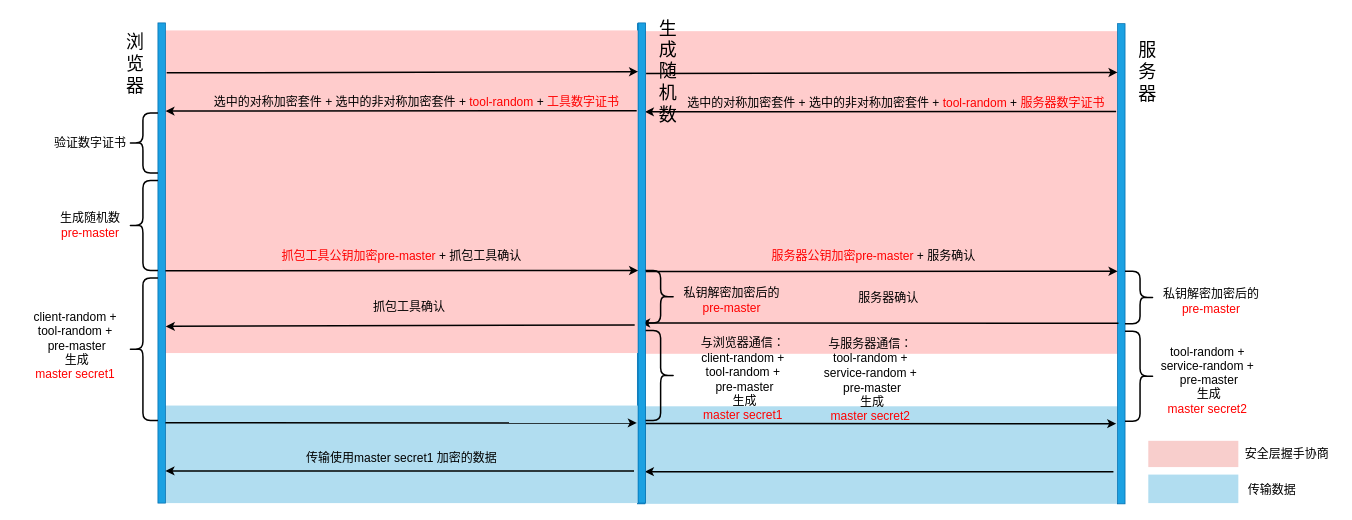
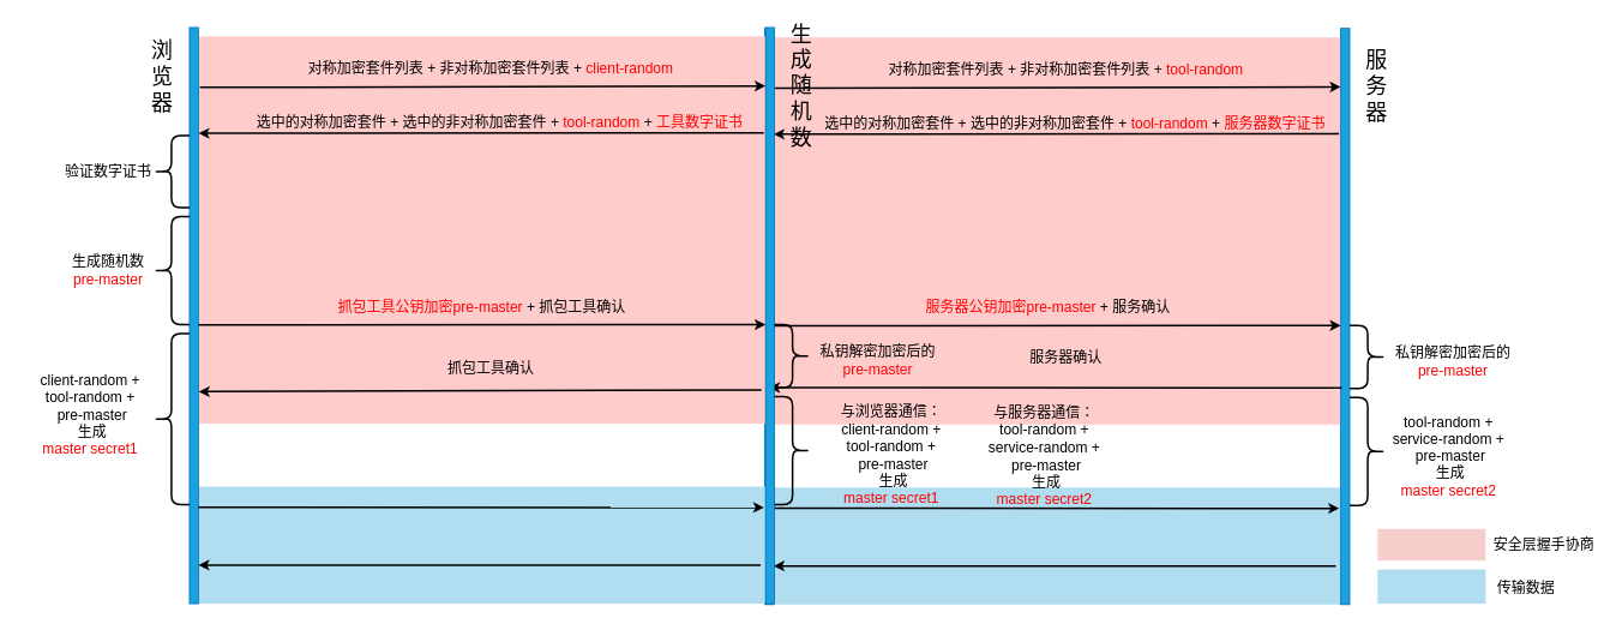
  <mxCell id="0" />
  <mxCell id="1" parent="0" />
  <mxCell id="2" value="" style="rounded=0;whiteSpace=wrap;html=1;strokeColor=none;strokeWidth=2;fontSize=16;fillColor=#b1ddf0;" vertex="1" parent="1"><mxGeometry x="859" y="541" width="630" height="130" as="geometry" /></mxCell>
  <mxCell id="3" value="" style="rounded=0;whiteSpace=wrap;html=1;strokeColor=none;strokeWidth=2;fontSize=16;fillColor=#ffcccc;" vertex="1" parent="1"><mxGeometry x="859" y="41" width="630" height="430" as="geometry" /></mxCell>
  <mxCell id="4" value="" style="rounded=0;whiteSpace=wrap;html=1;fillColor=#1ba1e2;fontColor=#000000;strokeColor=#006EAF;fontSize=16;" vertex="1" parent="1"><mxGeometry x="849" y="31" width="10" height="640" as="geometry" /></mxCell>
  <mxCell id="5" value="" style="rounded=0;whiteSpace=wrap;html=1;fillColor=#1ba1e2;fontColor=#000000;strokeColor=#006EAF;fontSize=16;" vertex="1" parent="1"><mxGeometry x="1489" y="31" width="10" height="640" as="geometry" /></mxCell>
  <mxCell id="6" value="服务器" style="text;html=1;strokeColor=none;fillColor=none;align=center;verticalAlign=middle;whiteSpace=wrap;rounded=0;fontColor=#000000;fontSize=24;" vertex="1" parent="1"><mxGeometry x="1509" y="31" width="40" height="130" as="geometry" /></mxCell>
  <mxCell id="7" value="" style="endArrow=classic;html=1;fontColor=#000000;exitX=1.167;exitY=0.104;exitDx=0;exitDy=0;exitPerimeter=0;strokeWidth=2;strokeColor=#000000;fontSize=16;" edge="1" source="4" parent="1"><mxGeometry width="50" height="50" relative="1" as="geometry"><mxPoint x="1029" y="411" as="sourcePoint" /><mxPoint x="1489" y="96" as="targetPoint" /></mxGeometry></mxCell>
  <mxCell id="8" value="服务器确认" style="text;html=1;strokeColor=none;fillColor=none;align=center;verticalAlign=middle;whiteSpace=wrap;rounded=0;fontColor=#000000;fontSize=16;" vertex="1" parent="1"><mxGeometry x="1119" y="381" width="130" height="30" as="geometry" /></mxCell>
  <mxCell id="9" value="&lt;font color=&quot;#ff0000&quot;&gt;服务器公钥加密pre-master&lt;/font&gt; + 服务确认" style="text;html=1;strokeColor=none;fillColor=none;align=center;verticalAlign=middle;whiteSpace=wrap;rounded=0;fontColor=#000000;fontSize=16;" vertex="1" parent="1"><mxGeometry x="1009" y="331" width="310" height="20" as="geometry" /></mxCell>
+ <mxCell id="10" value="对称加密套件列表 + 非对称加密套件列表 + &lt;font color=&quot;#ff0000&quot;&gt;tool-random&lt;/font&gt;" style="text;html=1;strokeColor=none;fillColor=none;align=center;verticalAlign=middle;whiteSpace=wrap;rounded=0;fontColor=#000000;fontSize=16;" vertex="1" parent="1"><mxGeometry x="939" y="51" width="490" height="50" as="geometry" /></mxCell>
  <mxCell id="11" value="" style="endArrow=classic;html=1;strokeColor=#000000;strokeWidth=2;fontColor=#000000;exitX=-0.189;exitY=0.183;exitDx=0;exitDy=0;exitPerimeter=0;entryX=0;entryY=0.25;entryDx=0;entryDy=0;fontSize=16;" edge="1" source="5" target="3" parent="1"><mxGeometry width="50" height="50" relative="1" as="geometry"><mxPoint x="1029" y="291" as="sourcePoint" /><mxPoint x="1079" y="241" as="targetPoint" /></mxGeometry></mxCell>
  <mxCell id="12" value="选中的对称加密套件 + 选中的非对称加密套件 +&lt;font color=&quot;#ff0000&quot;&gt;&amp;nbsp;tool-random&lt;/font&gt; + &lt;font color=&quot;#ff0000&quot;&gt;服务器数字证书&lt;/font&gt;" style="text;html=1;strokeColor=none;fillColor=none;align=center;verticalAlign=middle;whiteSpace=wrap;rounded=0;fontColor=#000000;fontSize=16;" vertex="1" parent="1"><mxGeometry x="909" y="111" width="570" height="50" as="geometry" /></mxCell>
  <mxCell id="13" value="" style="endArrow=classic;html=1;strokeColor=#000000;strokeWidth=2;fontColor=#000000;exitX=1;exitY=0.516;exitDx=0;exitDy=0;fontSize=16;exitPerimeter=0;" edge="1" source="4" parent="1"><mxGeometry width="50" height="50" relative="1" as="geometry"><mxPoint x="1029" y="371" as="sourcePoint" /><mxPoint x="1489" y="361" as="targetPoint" /></mxGeometry></mxCell>
  <mxCell id="14" value="" style="shape=curlyBracket;whiteSpace=wrap;html=1;rounded=1;flipH=1;labelPosition=right;verticalLabelPosition=middle;align=left;verticalAlign=middle;strokeColor=#000000;strokeWidth=2;fontColor=#000000;fontSize=16;" vertex="1" parent="1"><mxGeometry x="1499" y="361" width="40" height="70" as="geometry" /></mxCell>
  <mxCell id="15" value="私钥解密加密后的&lt;br&gt;&lt;font color=&quot;#ff0000&quot;&gt;pre-master&lt;/font&gt;" style="text;html=1;strokeColor=none;fillColor=none;align=center;verticalAlign=middle;whiteSpace=wrap;rounded=0;strokeWidth=2;fontColor=#000000;fontSize=16;" vertex="1" parent="1"><mxGeometry x="1519" y="381" width="190" height="40" as="geometry" /></mxCell>
  <mxCell id="16" value="" style="endArrow=classic;html=1;strokeColor=#000000;strokeWidth=2;fontColor=#000000;exitX=0.121;exitY=0.624;exitDx=0;exitDy=0;exitPerimeter=0;fontSize=16;" edge="1" source="5" parent="1"><mxGeometry width="50" height="50" relative="1" as="geometry"><mxPoint x="909" y="441" as="sourcePoint" /><mxPoint x="854" y="430" as="targetPoint" /></mxGeometry></mxCell>
  <mxCell id="17" value="tool-random + &lt;br&gt;service-random +&lt;br&gt;&amp;nbsp;pre-master&lt;br style=&quot;font-size: 16px;&quot;&gt;&amp;nbsp;生成&lt;br style=&quot;font-size: 16px;&quot;&gt;&lt;font color=&quot;#ff0000&quot;&gt;master secret2&lt;/font&gt;" style="text;html=1;strokeColor=none;fillColor=none;align=center;verticalAlign=middle;whiteSpace=wrap;rounded=0;strokeWidth=2;fontColor=#000000;fontSize=16;" vertex="1" parent="1"><mxGeometry x="1519" y="461" width="180" height="90" as="geometry" /></mxCell>
  <mxCell id="18" value="" style="shape=curlyBracket;whiteSpace=wrap;html=1;rounded=1;flipH=1;labelPosition=right;verticalLabelPosition=middle;align=left;verticalAlign=middle;strokeColor=#000000;strokeWidth=2;fontColor=#000000;fontSize=16;" vertex="1" parent="1"><mxGeometry x="1499" y="441" width="40" height="120" as="geometry" /></mxCell>
  <mxCell id="19" value="" style="endArrow=classic;html=1;strokeColor=#000000;strokeWidth=2;fontColor=#000000;fontSize=16;entryX=-0.166;entryY=0.833;entryDx=0;entryDy=0;entryPerimeter=0;" edge="1" target="5" parent="1"><mxGeometry width="50" height="50" relative="1" as="geometry"><mxPoint x="859" y="564" as="sourcePoint" /><mxPoint x="1479" y="561" as="targetPoint" /></mxGeometry></mxCell>
  <mxCell id="20" value="" style="endArrow=classic;html=1;strokeColor=#000000;strokeWidth=2;fontColor=#000000;exitX=-0.548;exitY=0.933;exitDx=0;exitDy=0;exitPerimeter=0;entryX=1;entryY=0.933;entryDx=0;entryDy=0;entryPerimeter=0;fontSize=16;" edge="1" source="5" target="4" parent="1"><mxGeometry width="50" height="50" relative="1" as="geometry"><mxPoint x="1019" y="551" as="sourcePoint" /><mxPoint x="1069" y="501" as="targetPoint" /></mxGeometry></mxCell>
  <mxCell id="21" value="" style="rounded=0;whiteSpace=wrap;html=1;strokeColor=none;strokeWidth=2;fontSize=16;fillColor=#b1ddf0;" parent="1" vertex="1"><mxGeometry x="220" y="540" width="630" height="130" as="geometry" /></mxCell>
  <mxCell id="22" value="" style="rounded=0;whiteSpace=wrap;html=1;strokeColor=none;strokeWidth=2;fontSize=16;fillColor=#ffcccc;" parent="1" vertex="1"><mxGeometry x="220" y="40" width="630" height="430" as="geometry" /></mxCell>
  <mxCell id="23" value="" style="rounded=0;whiteSpace=wrap;html=1;fillColor=#1ba1e2;fontColor=#000000;strokeColor=#006EAF;fontSize=16;" parent="1" vertex="1"><mxGeometry x="210" y="30" width="10" height="640" as="geometry" /></mxCell>
  <mxCell id="24" value="" style="rounded=0;whiteSpace=wrap;html=1;fillColor=#1ba1e2;fontColor=#000000;strokeColor=#006EAF;fontSize=16;" parent="1" vertex="1"><mxGeometry x="850" y="30" width="10" height="640" as="geometry" /></mxCell>
  <mxCell id="25" value="&lt;font style=&quot;font-size: 24px;&quot;&gt;浏览器&lt;/font&gt;" style="text;html=1;strokeColor=none;fillColor=none;align=center;verticalAlign=middle;whiteSpace=wrap;rounded=0;fontColor=#000000;fontSize=16;" parent="1" vertex="1"><mxGeometry x="160" y="20" width="40" height="130" as="geometry" /></mxCell>
  <mxCell id="26" value="生成随机数" style="text;html=1;strokeColor=none;fillColor=none;align=center;verticalAlign=middle;whiteSpace=wrap;rounded=0;fontColor=#000000;fontSize=24;" parent="1" vertex="1"><mxGeometry x="870" y="30" width="40" height="130" as="geometry" /></mxCell>
  <mxCell id="27" value="" style="endArrow=classic;html=1;fontColor=#000000;exitX=1.167;exitY=0.104;exitDx=0;exitDy=0;exitPerimeter=0;strokeWidth=2;strokeColor=#000000;fontSize=16;" parent="1" source="23" edge="1"><mxGeometry width="50" height="50" relative="1" as="geometry"><mxPoint x="390" y="410" as="sourcePoint" /><mxPoint x="850" y="95" as="targetPoint" /></mxGeometry></mxCell>
  <mxCell id="28" value="抓包工具确认" style="text;html=1;strokeColor=none;fillColor=none;align=center;verticalAlign=middle;whiteSpace=wrap;rounded=0;fontColor=#000000;fontSize=16;" parent="1" vertex="1"><mxGeometry x="480" y="393" width="130" height="30" as="geometry" /></mxCell>
  <mxCell id="29" value="&lt;font color=&quot;#ff0000&quot;&gt;抓包工具公钥加密pre-master&lt;/font&gt; + 抓包工具确认" style="text;html=1;strokeColor=none;fillColor=none;align=center;verticalAlign=middle;whiteSpace=wrap;rounded=0;fontColor=#000000;fontSize=16;" parent="1" vertex="1"><mxGeometry x="360" y="331" width="350" height="20" as="geometry" /></mxCell>
+ <mxCell id="30" value="对称加密套件列表 + 非对称加密套件列表 + &lt;font color=&quot;#ff0000&quot;&gt;client-random&lt;/font&gt;" style="text;html=1;strokeColor=none;fillColor=none;align=center;verticalAlign=middle;whiteSpace=wrap;rounded=0;fontColor=#000000;fontSize=16;" parent="1" vertex="1"><mxGeometry x="300" y="50" width="490" height="50" as="geometry" /></mxCell>
  <mxCell id="31" value="" style="endArrow=classic;html=1;strokeColor=#000000;strokeWidth=2;fontColor=#000000;exitX=-0.189;exitY=0.183;exitDx=0;exitDy=0;exitPerimeter=0;entryX=0;entryY=0.25;entryDx=0;entryDy=0;fontSize=16;" parent="1" source="24" target="22" edge="1"><mxGeometry width="50" height="50" relative="1" as="geometry"><mxPoint x="390" y="290" as="sourcePoint" /><mxPoint x="440" y="240" as="targetPoint" /></mxGeometry></mxCell>
  <mxCell id="32" value="选中的对称加密套件 + 选中的非对称加密套件 +&lt;font color=&quot;#ff0000&quot;&gt;&amp;nbsp;tool-random&lt;/font&gt; + &lt;font color=&quot;#ff0000&quot;&gt;工具数字证书&lt;/font&gt;" style="text;html=1;strokeColor=none;fillColor=none;align=center;verticalAlign=middle;whiteSpace=wrap;rounded=0;fontColor=#000000;fontSize=16;" parent="1" vertex="1"><mxGeometry x="270" y="110" width="570" height="50" as="geometry" /></mxCell>
  <mxCell id="33" value="" style="shape=curlyBracket;whiteSpace=wrap;html=1;rounded=1;labelPosition=left;verticalLabelPosition=middle;align=right;verticalAlign=middle;fontColor=#000000;strokeColor=#000000;strokeWidth=2;fontSize=16;" parent="1" vertex="1"><mxGeometry x="170" y="150" width="40" height="80" as="geometry" /></mxCell>
  <mxCell id="34" value="验证数字证书" style="text;html=1;strokeColor=none;fillColor=none;align=center;verticalAlign=middle;whiteSpace=wrap;rounded=0;strokeWidth=2;fontColor=#000000;fontSize=16;" parent="1" vertex="1"><mxGeometry x="70" y="177.5" width="100" height="25" as="geometry" /></mxCell>
  <mxCell id="35" value="" style="shape=curlyBracket;whiteSpace=wrap;html=1;rounded=1;labelPosition=left;verticalLabelPosition=middle;align=right;verticalAlign=middle;strokeColor=#000000;strokeWidth=2;fontColor=#000000;fontSize=16;" parent="1" vertex="1"><mxGeometry x="170" y="240" width="40" height="120" as="geometry" /></mxCell>
  <mxCell id="36" value="生成随机数 &lt;br&gt;&lt;font color=&quot;#ff0000&quot;&gt;pre-master&lt;/font&gt;" style="text;html=1;strokeColor=none;fillColor=none;align=center;verticalAlign=middle;whiteSpace=wrap;rounded=0;strokeWidth=2;fontColor=#000000;fontSize=16;" parent="1" vertex="1"><mxGeometry x="50" y="285" width="140" height="30" as="geometry" /></mxCell>
  <mxCell id="37" value="" style="endArrow=classic;html=1;strokeColor=#000000;strokeWidth=2;fontColor=#000000;exitX=1;exitY=0.516;exitDx=0;exitDy=0;fontSize=16;exitPerimeter=0;" parent="1" source="23" edge="1"><mxGeometry width="50" height="50" relative="1" as="geometry"><mxPoint x="390" y="370" as="sourcePoint" /><mxPoint x="850" y="360" as="targetPoint" /></mxGeometry></mxCell>
  <mxCell id="38" value="" style="shape=curlyBracket;whiteSpace=wrap;html=1;rounded=1;flipH=1;labelPosition=right;verticalLabelPosition=middle;align=left;verticalAlign=middle;strokeColor=#000000;strokeWidth=2;fontColor=#000000;fontSize=16;" parent="1" vertex="1"><mxGeometry x="860" y="360" width="40" height="70" as="geometry" /></mxCell>
  <mxCell id="39" value="私钥解密加密后的&lt;br&gt;&lt;font color=&quot;#ff0000&quot;&gt;pre-master&lt;/font&gt;" style="text;html=1;strokeColor=none;fillColor=none;align=center;verticalAlign=middle;whiteSpace=wrap;rounded=0;strokeWidth=2;fontColor=#000000;fontSize=16;" parent="1" vertex="1"><mxGeometry x="880" y="380" width="190" height="40" as="geometry" /></mxCell>
  <mxCell id="40" value="" style="endArrow=classic;html=1;strokeColor=#000000;strokeWidth=2;fontColor=#000000;exitX=-0.458;exitY=0.629;exitDx=0;exitDy=0;exitPerimeter=0;fontSize=16;entryX=1.042;entryY=0.632;entryDx=0;entryDy=0;entryPerimeter=0;" parent="1" source="24" target="23" edge="1"><mxGeometry width="50" height="50" relative="1" as="geometry"><mxPoint x="270" y="440" as="sourcePoint" /><mxPoint x="230" y="433" as="targetPoint" /></mxGeometry></mxCell>
  <mxCell id="41" value="" style="shape=curlyBracket;whiteSpace=wrap;html=1;rounded=1;labelPosition=left;verticalLabelPosition=middle;align=right;verticalAlign=middle;strokeColor=#000000;strokeWidth=2;fontColor=#000000;fontSize=16;" parent="1" vertex="1"><mxGeometry x="170" y="370" width="40" height="190" as="geometry" /></mxCell>
  <mxCell id="42" value="client-random + &lt;br&gt;tool-random +&lt;br&gt;&amp;nbsp;pre-master&lt;br style=&quot;font-size: 16px;&quot;&gt;&amp;nbsp;生成&lt;br style=&quot;font-size: 16px;&quot;&gt;&lt;font color=&quot;#ff0000&quot;&gt;master secret1&lt;/font&gt;" style="text;html=1;strokeColor=none;fillColor=none;align=center;verticalAlign=middle;whiteSpace=wrap;rounded=0;strokeWidth=2;fontColor=#000000;fontSize=16;" parent="1" vertex="1"><mxGeometry x="20" y="410" width="160" height="100" as="geometry" /></mxCell>
  <mxCell id="43" value="与浏览器通信：&lt;br&gt;client-random + &lt;br&gt;tool-random +&lt;br&gt;&amp;nbsp;pre-master&lt;br style=&quot;font-size: 16px;&quot;&gt;&amp;nbsp;生成&lt;br style=&quot;font-size: 16px;&quot;&gt;&lt;font color=&quot;#ff0000&quot;&gt;master secret1&lt;/font&gt;" style="text;html=1;strokeColor=none;fillColor=none;align=center;verticalAlign=middle;whiteSpace=wrap;rounded=0;strokeWidth=2;fontColor=#000000;fontSize=16;" parent="1" vertex="1"><mxGeometry x="880" y="460" width="220" height="90" as="geometry" /></mxCell>
  <mxCell id="44" value="" style="shape=curlyBracket;whiteSpace=wrap;html=1;rounded=1;flipH=1;labelPosition=right;verticalLabelPosition=middle;align=left;verticalAlign=middle;strokeColor=#000000;strokeWidth=2;fontColor=#000000;fontSize=16;" parent="1" vertex="1"><mxGeometry x="860" y="440" width="40" height="120" as="geometry" /></mxCell>
  <mxCell id="45" value="" style="endArrow=classic;html=1;strokeColor=#000000;strokeWidth=2;fontColor=#000000;fontSize=16;entryX=-0.166;entryY=0.833;entryDx=0;entryDy=0;entryPerimeter=0;" parent="1" target="24" edge="1"><mxGeometry width="50" height="50" relative="1" as="geometry"><mxPoint x="220" y="563" as="sourcePoint" /><mxPoint x="840" y="560" as="targetPoint" /></mxGeometry></mxCell>
  <mxCell id="46" value="" style="endArrow=classic;html=1;strokeColor=#000000;strokeWidth=2;fontColor=#000000;exitX=-0.548;exitY=0.933;exitDx=0;exitDy=0;exitPerimeter=0;entryX=1;entryY=0.933;entryDx=0;entryDy=0;entryPerimeter=0;fontSize=16;" parent="1" source="24" target="23" edge="1"><mxGeometry width="50" height="50" relative="1" as="geometry"><mxPoint x="380" y="550" as="sourcePoint" /><mxPoint x="430" y="500" as="targetPoint" /></mxGeometry></mxCell>
- <mxCell id="47" value="传输使用master secret1 加密的数据" style="text;html=1;strokeColor=none;fillColor=none;align=center;verticalAlign=middle;whiteSpace=wrap;rounded=0;strokeWidth=2;fontColor=#000000;fontSize=16;" parent="1" vertex="1"><mxGeometry x="335" y="600" width="400" height="20" as="geometry" /></mxCell>
  <mxCell id="48" value="" style="group" vertex="1" connectable="0" parent="1"><mxGeometry x="1530" y="587" width="250" height="83" as="geometry" /></mxCell>
  <mxCell id="49" value="" style="rounded=0;whiteSpace=wrap;html=1;dashed=1;strokeColor=none;strokeWidth=2;fontSize=16;fillColor=#f8cecc;" parent="48" vertex="1"><mxGeometry width="120" height="35" as="geometry" /></mxCell>
  <mxCell id="50" value="" style="rounded=0;whiteSpace=wrap;html=1;dashed=1;strokeColor=none;strokeWidth=2;fontSize=16;fillColor=#b1ddf0;" parent="48" vertex="1"><mxGeometry y="45" width="120" height="38" as="geometry" /></mxCell>
  <mxCell id="51" value="安全层握手协商" style="text;html=1;strokeColor=none;fillColor=none;align=center;verticalAlign=middle;whiteSpace=wrap;rounded=0;dashed=1;strokeWidth=2;fontSize=16;fontColor=#000000;" parent="48" vertex="1"><mxGeometry x="120" width="130" height="35" as="geometry" /></mxCell>
  <mxCell id="52" value="传输数据" style="text;html=1;strokeColor=none;fillColor=none;align=center;verticalAlign=middle;whiteSpace=wrap;rounded=0;dashed=1;strokeWidth=2;fontSize=16;fontColor=#000000;" parent="48" vertex="1"><mxGeometry x="100" y="48" width="130" height="35" as="geometry" /></mxCell>
  <mxCell id="53" value="与服务器通信：&lt;br&gt;tool-random + &lt;br&gt;service-random +&lt;br&gt;&amp;nbsp;pre-master&lt;br style=&quot;font-size: 16px;&quot;&gt;&amp;nbsp;生成&lt;br style=&quot;font-size: 16px;&quot;&gt;&lt;font color=&quot;#ff0000&quot;&gt;master secret2&lt;/font&gt;" style="text;html=1;strokeColor=none;fillColor=none;align=center;verticalAlign=middle;whiteSpace=wrap;rounded=0;strokeWidth=2;fontColor=#000000;fontSize=16;" vertex="1" parent="1"><mxGeometry x="1070" y="450.5" width="180" height="111" as="geometry" /></mxCell>
